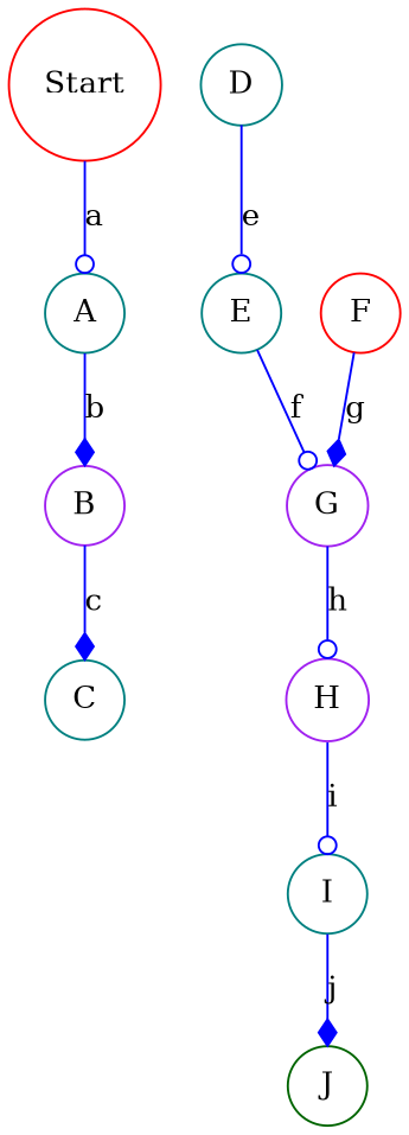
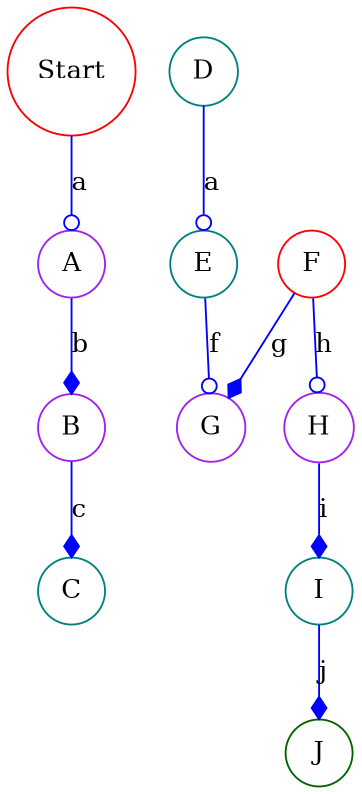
  digraph {
    rankdir=TB
    splines=false
    node [color=teal shape=circle]
    edge [arrowhead=diamond color=blue]
    Start [color=red]
-   A
+   A [color=purple]
    B [color=purple]
    C
    D
    E
    G [color=purple]
    F [color=red]
    H [color=purple]
    I
    J [color=darkgreen]
    Start -> A [arrowhead=odot label=a]
    A -> B [label=b]
    B -> C [label=c]
-   D -> E [arrowhead=odot label=e]
+   D -> E [arrowhead=odot label=a]
    E -> G [arrowhead=odot label=f]
-   G -> H [arrowhead=odot label=h]
+   F -> H [arrowhead=odot label=h]
    F -> G [label=g]
-   H -> I [arrowhead=odot label=i]
+   H -> I [label=i]
    I -> J [label=j]
  }
